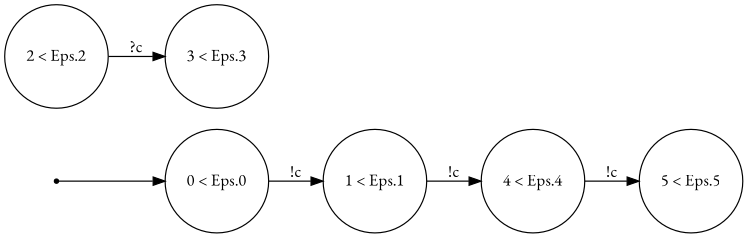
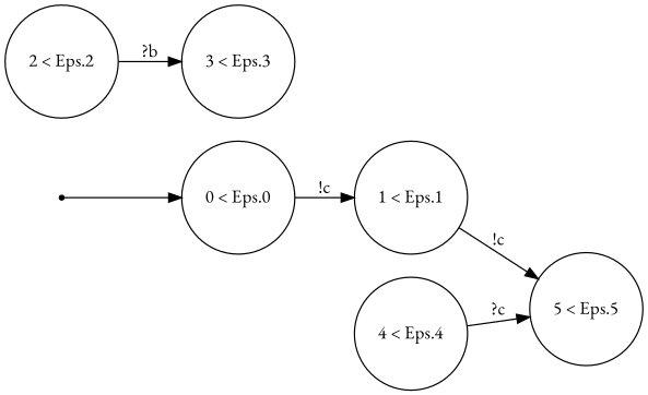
  digraph {
    fontname="EB Garamond"
    rankdir=LR
    node [fontname="EB Garamond" shape=circle]
    edge [fontname="EB Garamond"]
    ENTRY [shape=point]
    n2 [label="0 < Eps.0\n"]
    n3 [label="1 < Eps.1\n"]
    n4 [label="2 < Eps.2\n"]
    n5 [label="3 < Eps.3\n"]
    n6 [label="5 < Eps.5\n"]
    n7 [label="4 < Eps.4\n"]
    ENTRY -> n2
    n2 -> n3 [label="!c"]
-   n3 -> n7 [label="!c"]
-   n4 -> n5 [label="?c"]
-   n7 -> n6 [label="!c"]
+   n3 -> n6 [label="!c"]
+   n4 -> n5 [label="?b"]
+   n7 -> n6 [label="?c"]
  }
